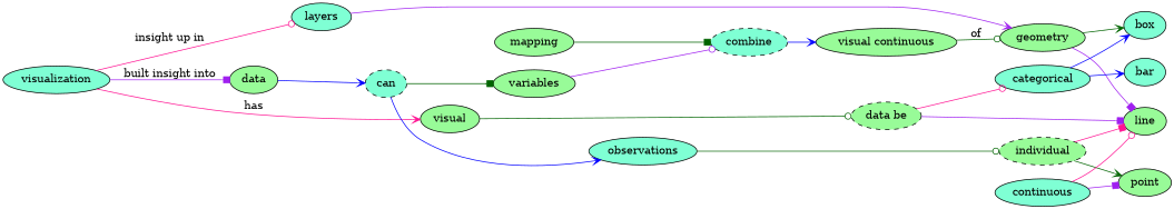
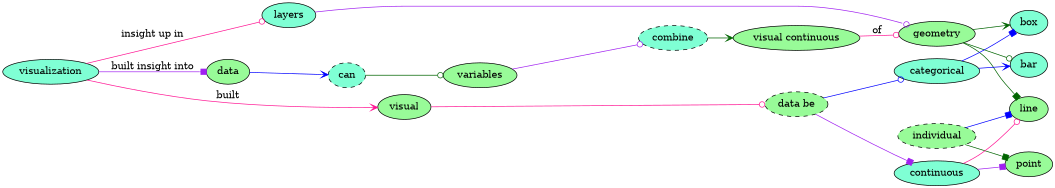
  digraph {
    rankdir=LR
    node [fillcolor=palegreen style=filled]
    edge [arrowhead=odot color=darkgreen]
    visualization [fillcolor=aquamarine]
    layers [fillcolor=aquamarine]
    data
    n4 [label=visual]
    geometry
    n6 [fillcolor=aquamarine label=can style="dashed,filled"]
    n7 [label="data be" style="dashed,filled"]
    n8 [fillcolor=aquamarine label=combine style="dashed,filled"]
-   mapping
    box [fillcolor=aquamarine]
    line
    bar [fillcolor=aquamarine]
    variables
-   observations [fillcolor=aquamarine]
    n15 [label="visual continuous"]
    individual [style="dashed,filled"]
    point
    categorical [fillcolor=aquamarine]
    continuous [fillcolor=aquamarine]
    visualization -> layers [color=deeppink label="insight up in"]
    visualization -> data [arrowhead=box color=purple label="built insight into"]
-   visualization -> n4 [arrowhead=vee color=deeppink label=has]
-   layers -> geometry [arrowhead=vee color=purple]
+   visualization -> n4 [arrowhead=vee color=deeppink label=built]
+   layers -> geometry [color=purple]
    data -> n6 [arrowhead=vee color=blue]
-   n4 -> n7
+   n4 -> n7 [color=deeppink]
    geometry -> box [arrowhead=vee]
-   geometry -> line [arrowhead=box color=purple]
-   n6 -> variables [arrowhead=box]
-   n6 -> observations [arrowhead=vee color=blue]
-   n7 -> categorical [color=deeppink]
-   n7 -> line [arrowhead=box color=purple]
-   n8 -> n15 [arrowhead=vee color=blue]
-   mapping -> n8 [arrowhead=box]
+   geometry -> line [arrowhead=box]
+   geometry -> bar
+   n6 -> variables
+   n7 -> categorical [color=blue]
+   n7 -> continuous [arrowhead=box color=purple]
+   n8 -> n15 [arrowhead=vee]
    variables -> n8 [color=purple]
-   observations -> individual
-   n15 -> geometry [label=of]
-   individual -> line [arrowhead=box color=deeppink]
-   individual -> point [arrowhead=vee]
-   categorical -> box [arrowhead=vee color=blue]
+   n15 -> geometry [color=deeppink label=of]
+   individual -> line [arrowhead=box color=blue]
+   individual -> point [arrowhead=box]
+   categorical -> box [arrowhead=box color=blue]
    categorical -> bar [arrowhead=vee color=blue]
    continuous -> line [color=deeppink]
    continuous -> point [arrowhead=box color=purple]
  }
